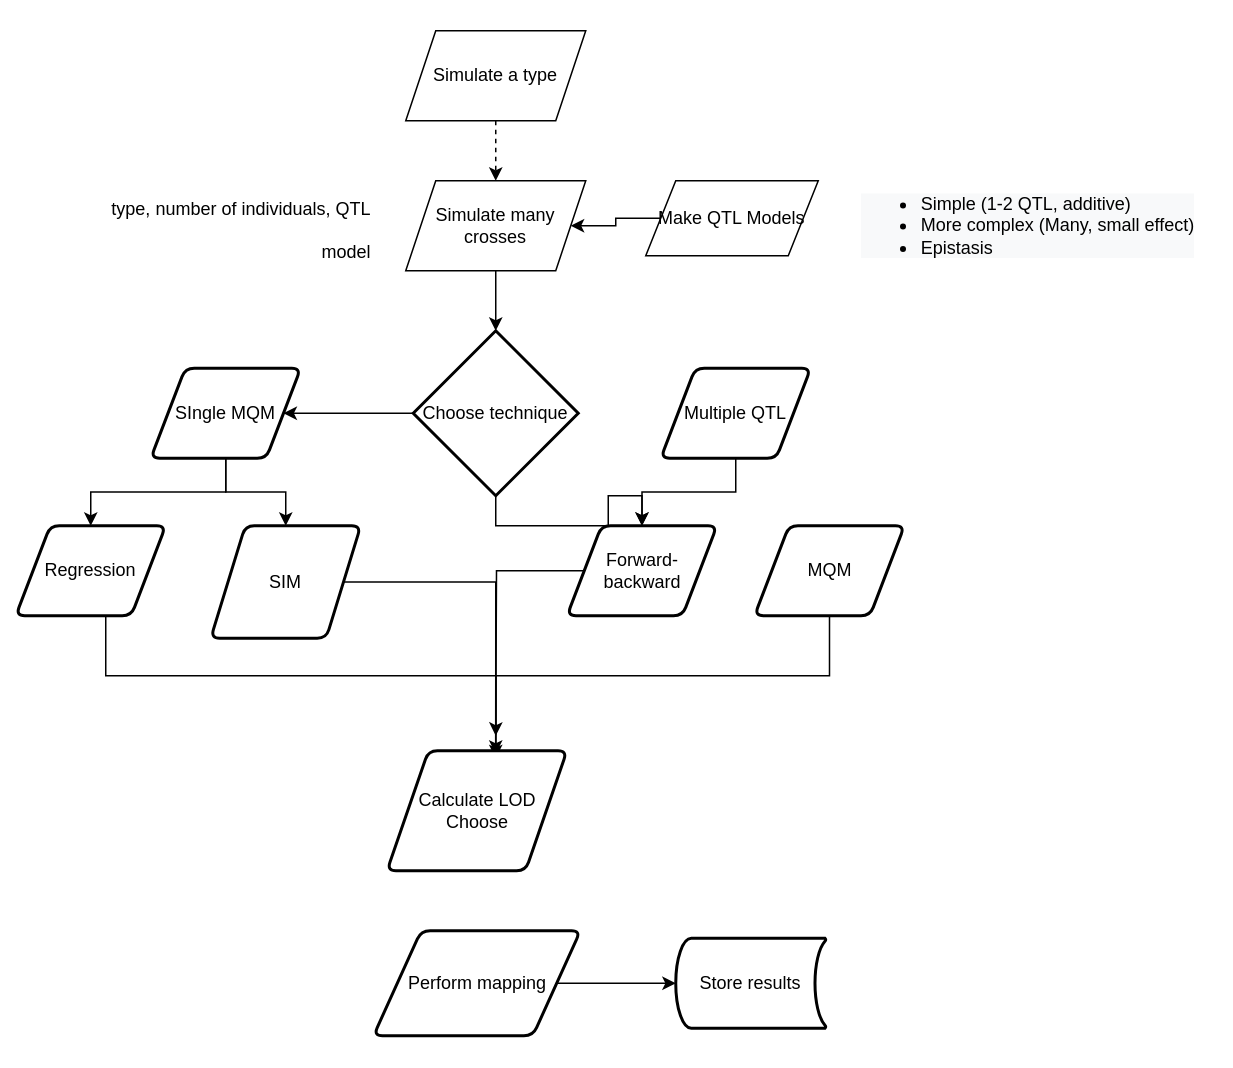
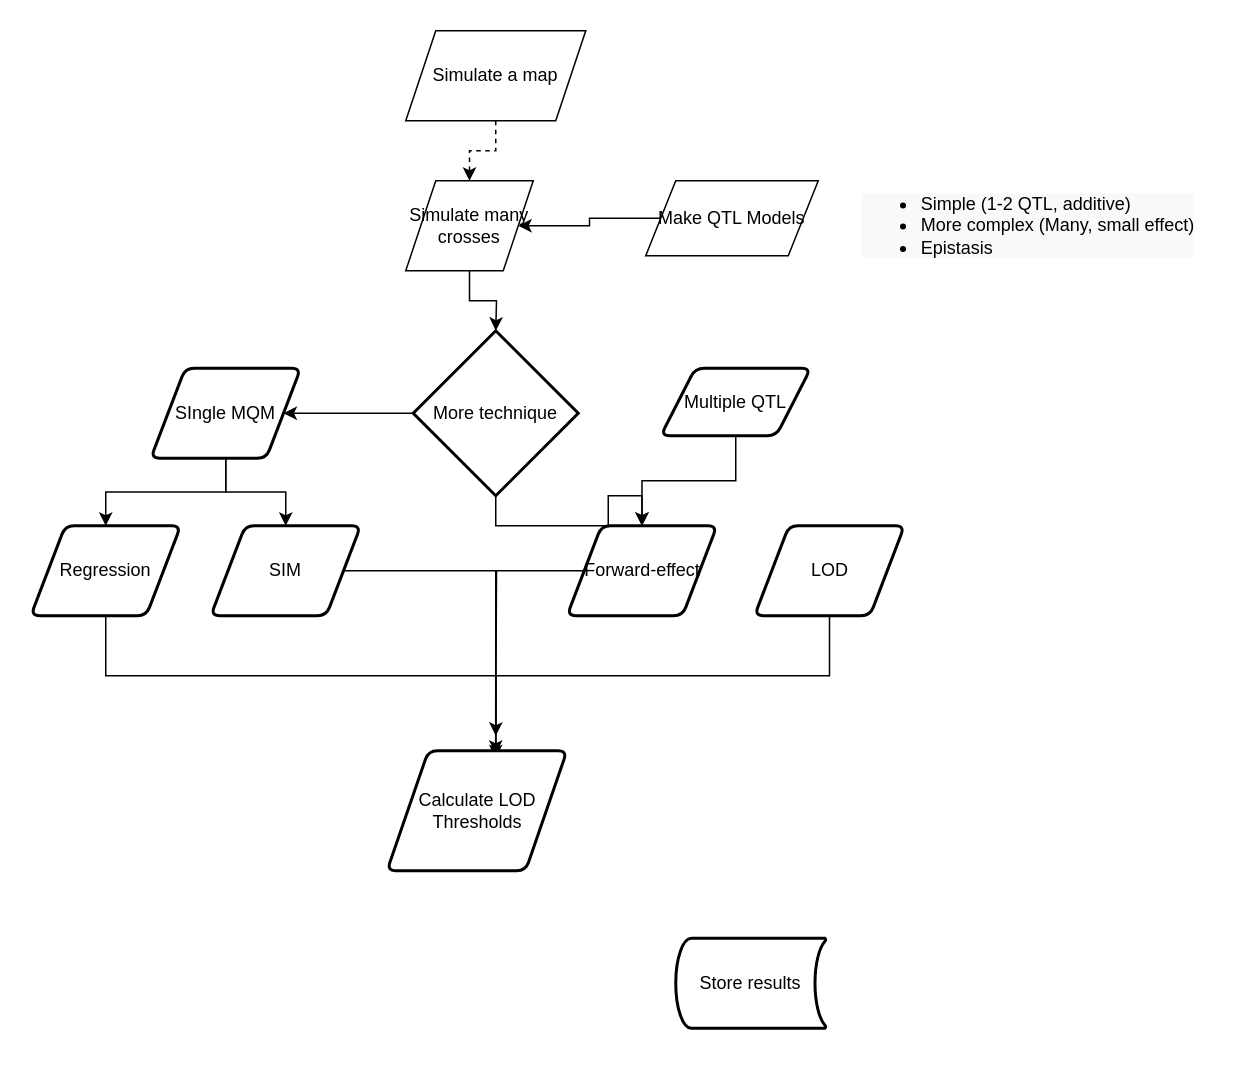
  <mxCell id="0" />
  <mxCell id="1" parent="0" />
  <mxCell id="2" value="" style="edgeStyle=orthogonalEdgeStyle;rounded=0;orthogonalLoop=1;jettySize=auto;html=1;dashed=1;" edge="1" parent="1" source="3" target="5"><mxGeometry relative="1" as="geometry" /></mxCell>
- <mxCell id="3" value="Simulate a type" style="shape=parallelogram;perimeter=parallelogramPerimeter;whiteSpace=wrap;html=1;fixedSize=1;" vertex="1" parent="1"><mxGeometry x="270" y="20" width="120" height="60" as="geometry" /></mxCell>
+ <mxCell id="3" value="Simulate a map" style="shape=parallelogram;perimeter=parallelogramPerimeter;whiteSpace=wrap;html=1;fixedSize=1;" vertex="1" parent="1"><mxGeometry x="270" y="20" width="120" height="60" as="geometry" /></mxCell>
  <mxCell id="4" value="" style="edgeStyle=orthogonalEdgeStyle;rounded=0;orthogonalLoop=1;jettySize=auto;html=1;" edge="1" parent="1" source="5"><mxGeometry relative="1" as="geometry"><mxPoint x="330" y="220" as="targetPoint" /></mxGeometry></mxCell>
- <mxCell id="5" value="Simulate many crosses" style="shape=parallelogram;perimeter=parallelogramPerimeter;whiteSpace=wrap;html=1;fixedSize=1;" vertex="1" parent="1"><mxGeometry x="270" y="120" width="120" height="60" as="geometry" /></mxCell>
- <mxCell id="6" value="&lt;h1 style=&quot;text-align: right&quot;&gt;&lt;span style=&quot;font-weight: normal&quot;&gt;&lt;font style=&quot;font-size: 12px&quot;&gt;type, number of individuals, QTL model&lt;/font&gt;&lt;/span&gt;&lt;br&gt;&lt;/h1&gt;" style="text;html=1;strokeColor=none;fillColor=none;spacing=5;spacingTop=-20;whiteSpace=wrap;overflow=hidden;rounded=0;" vertex="1" parent="1"><mxGeometry x="60" y="115" width="190" height="70" as="geometry" /></mxCell>
+ <mxCell id="5" value="Simulate many crosses" style="shape=parallelogram;perimeter=parallelogramPerimeter;whiteSpace=wrap;html=1;fixedSize=1;" vertex="1" parent="1"><mxGeometry x="270" y="120" width="85" height="60" as="geometry" /></mxCell>
  <mxCell id="7" value="" style="edgeStyle=orthogonalEdgeStyle;rounded=0;orthogonalLoop=1;jettySize=auto;html=1;" edge="1" parent="1" source="8" target="5"><mxGeometry relative="1" as="geometry" /></mxCell>
  <mxCell id="8" value="Make QTL Models" style="shape=parallelogram;perimeter=parallelogramPerimeter;whiteSpace=wrap;html=1;fixedSize=1;" vertex="1" parent="1"><mxGeometry x="430" y="120" width="115" height="50" as="geometry" /></mxCell>
  <mxCell id="9" value="&#10;&#10;&lt;ul style=&quot;color: rgb(0, 0, 0); font-family: helvetica; font-size: 12px; font-style: normal; font-weight: 400; letter-spacing: normal; text-align: left; text-indent: 0px; text-transform: none; word-spacing: 0px; background-color: rgb(248, 249, 250);&quot;&gt;&lt;li&gt;Simple (1-2 QTL, additive)&lt;/li&gt;&lt;li&gt;More complex (Many, small effect)&lt;/li&gt;&lt;li&gt;Epistasis&lt;/li&gt;&lt;/ul&gt;&#10;&#10;" style="text;html=1;strokeColor=none;fillColor=none;align=center;verticalAlign=middle;whiteSpace=wrap;rounded=0;" vertex="1" parent="1"><mxGeometry x="570" y="140" width="230" height="20" as="geometry" /></mxCell>
  <mxCell id="10" value="" style="edgeStyle=orthogonalEdgeStyle;rounded=0;orthogonalLoop=1;jettySize=auto;html=1;" edge="1" parent="1" source="12" target="23"><mxGeometry relative="1" as="geometry" /></mxCell>
  <mxCell id="11" value="" style="edgeStyle=orthogonalEdgeStyle;rounded=0;orthogonalLoop=1;jettySize=auto;html=1;" edge="1" parent="1" source="12" target="15"><mxGeometry relative="1" as="geometry" /></mxCell>
- <mxCell id="12" value="Choose technique" style="strokeWidth=2;html=1;shape=mxgraph.flowchart.decision;whiteSpace=wrap;" vertex="1" parent="1"><mxGeometry x="275" y="220" width="110" height="110" as="geometry" /></mxCell>
+ <mxCell id="12" value="More technique" style="strokeWidth=2;html=1;shape=mxgraph.flowchart.decision;whiteSpace=wrap;" vertex="1" parent="1"><mxGeometry x="275" y="220" width="110" height="110" as="geometry" /></mxCell>
  <mxCell id="13" value="" style="edgeStyle=orthogonalEdgeStyle;rounded=0;orthogonalLoop=1;jettySize=auto;html=1;" edge="1" parent="1" source="14" target="23"><mxGeometry relative="1" as="geometry" /></mxCell>
- <mxCell id="14" value="Multiple QTL" style="shape=parallelogram;html=1;strokeWidth=2;perimeter=parallelogramPerimeter;whiteSpace=wrap;rounded=1;arcSize=12;size=0.23;" vertex="1" parent="1"><mxGeometry x="440" y="245" width="100" height="60" as="geometry" /></mxCell>
+ <mxCell id="14" value="Multiple QTL" style="shape=parallelogram;html=1;strokeWidth=2;perimeter=parallelogramPerimeter;whiteSpace=wrap;rounded=1;arcSize=12;size=0.23;" vertex="1" parent="1"><mxGeometry x="440" y="245" width="100" height="45" as="geometry" /></mxCell>
  <mxCell id="15" value="SIngle MQM" style="shape=parallelogram;html=1;strokeWidth=2;perimeter=parallelogramPerimeter;whiteSpace=wrap;rounded=1;arcSize=12;size=0.23;" vertex="1" parent="1"><mxGeometry x="100" y="245" width="100" height="60" as="geometry" /></mxCell>
  <mxCell id="16" value="" style="edgeStyle=orthogonalEdgeStyle;rounded=0;orthogonalLoop=1;jettySize=auto;html=1;" edge="1" parent="1" source="15" target="18"><mxGeometry relative="1" as="geometry" /></mxCell>
  <mxCell id="17" style="edgeStyle=orthogonalEdgeStyle;rounded=0;orthogonalLoop=1;jettySize=auto;html=1;entryX=0.604;entryY=0.125;entryDx=0;entryDy=0;entryPerimeter=0;" edge="1" parent="1" source="18" target="26"><mxGeometry relative="1" as="geometry"><Array as="points"><mxPoint x="70" y="450" /><mxPoint x="330" y="450" /></Array></mxGeometry></mxCell>
- <mxCell id="18" value="Regression" style="shape=parallelogram;html=1;strokeWidth=2;perimeter=parallelogramPerimeter;whiteSpace=wrap;rounded=1;arcSize=12;size=0.23;" vertex="1" parent="1"><mxGeometry x="10" y="350" width="100" height="60" as="geometry" /></mxCell>
+ <mxCell id="18" value="Regression" style="shape=parallelogram;html=1;strokeWidth=2;perimeter=parallelogramPerimeter;whiteSpace=wrap;rounded=1;arcSize=12;size=0.23;" vertex="1" parent="1"><mxGeometry x="20" y="350" width="100" height="60" as="geometry" /></mxCell>
  <mxCell id="19" value="" style="edgeStyle=orthogonalEdgeStyle;rounded=0;orthogonalLoop=1;jettySize=auto;html=1;" edge="1" parent="1" source="15" target="21"><mxGeometry relative="1" as="geometry" /></mxCell>
  <mxCell id="20" style="edgeStyle=orthogonalEdgeStyle;rounded=0;orthogonalLoop=1;jettySize=auto;html=1;entryX=0.604;entryY=0.063;entryDx=0;entryDy=0;entryPerimeter=0;" edge="1" parent="1" source="21" target="26"><mxGeometry relative="1" as="geometry" /></mxCell>
- <mxCell id="21" value="SIM" style="shape=parallelogram;html=1;strokeWidth=2;perimeter=parallelogramPerimeter;whiteSpace=wrap;rounded=1;arcSize=12;size=0.23;" vertex="1" parent="1"><mxGeometry x="140" y="350" width="100" height="75" as="geometry" /></mxCell>
+ <mxCell id="21" value="SIM" style="shape=parallelogram;html=1;strokeWidth=2;perimeter=parallelogramPerimeter;whiteSpace=wrap;rounded=1;arcSize=12;size=0.23;" vertex="1" parent="1"><mxGeometry x="140" y="350" width="100" height="60" as="geometry" /></mxCell>
  <mxCell id="22" style="edgeStyle=orthogonalEdgeStyle;rounded=0;orthogonalLoop=1;jettySize=auto;html=1;" edge="1" parent="1" source="23"><mxGeometry relative="1" as="geometry"><mxPoint x="330" y="490" as="targetPoint" /></mxGeometry></mxCell>
- <mxCell id="23" value="Forward-backward" style="shape=parallelogram;html=1;strokeWidth=2;perimeter=parallelogramPerimeter;whiteSpace=wrap;rounded=1;arcSize=12;size=0.23;" vertex="1" parent="1"><mxGeometry x="377.5" y="350" width="100" height="60" as="geometry" /></mxCell>
+ <mxCell id="23" value="Forward-effect" style="shape=parallelogram;html=1;strokeWidth=2;perimeter=parallelogramPerimeter;whiteSpace=wrap;rounded=1;arcSize=12;size=0.23;" vertex="1" parent="1"><mxGeometry x="377.5" y="350" width="100" height="60" as="geometry" /></mxCell>
  <mxCell id="24" style="edgeStyle=orthogonalEdgeStyle;rounded=0;orthogonalLoop=1;jettySize=auto;html=1;entryX=0.604;entryY=0.025;entryDx=0;entryDy=0;entryPerimeter=0;" edge="1" parent="1" source="25" target="26"><mxGeometry relative="1" as="geometry"><Array as="points"><mxPoint x="553" y="450" /><mxPoint x="330" y="450" /></Array></mxGeometry></mxCell>
- <mxCell id="25" value="MQM" style="shape=parallelogram;html=1;strokeWidth=2;perimeter=parallelogramPerimeter;whiteSpace=wrap;rounded=1;arcSize=12;size=0.23;" vertex="1" parent="1"><mxGeometry x="502.5" y="350" width="100" height="60" as="geometry" /></mxCell>
- <mxCell id="26" value="Calculate LOD Choose" style="shape=parallelogram;html=1;strokeWidth=2;perimeter=parallelogramPerimeter;whiteSpace=wrap;rounded=1;arcSize=12;size=0.23;" vertex="1" parent="1"><mxGeometry x="257.5" y="500" width="120" height="80" as="geometry" /></mxCell>
- <mxCell id="27" value="" style="edgeStyle=orthogonalEdgeStyle;rounded=0;orthogonalLoop=1;jettySize=auto;html=1;" edge="1" parent="1" source="28" target="29"><mxGeometry relative="1" as="geometry" /></mxCell>
- <mxCell id="28" value="Perform mapping" style="shape=parallelogram;html=1;strokeWidth=2;perimeter=parallelogramPerimeter;whiteSpace=wrap;rounded=1;arcSize=12;size=0.23;" vertex="1" parent="1"><mxGeometry x="248.5" y="620" width="138" height="70" as="geometry" /></mxCell>
+ <mxCell id="25" value="LOD" style="shape=parallelogram;html=1;strokeWidth=2;perimeter=parallelogramPerimeter;whiteSpace=wrap;rounded=1;arcSize=12;size=0.23;" vertex="1" parent="1"><mxGeometry x="502.5" y="350" width="100" height="60" as="geometry" /></mxCell>
+ <mxCell id="26" value="Calculate LOD Thresholds" style="shape=parallelogram;html=1;strokeWidth=2;perimeter=parallelogramPerimeter;whiteSpace=wrap;rounded=1;arcSize=12;size=0.23;" vertex="1" parent="1"><mxGeometry x="257.5" y="500" width="120" height="80" as="geometry" /></mxCell>
  <mxCell id="29" value="Store results" style="strokeWidth=2;html=1;shape=mxgraph.flowchart.stored_data;whiteSpace=wrap;" vertex="1" parent="1"><mxGeometry x="450" y="625" width="100" height="60" as="geometry" /></mxCell>
